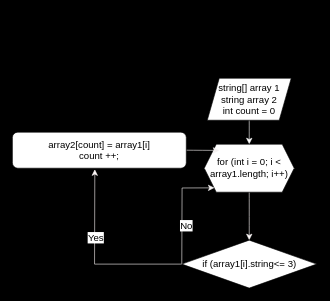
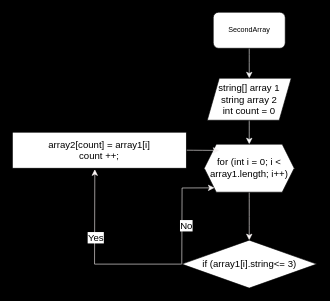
  <mxCell id="0" />
  <mxCell id="1" parent="0" />
+ <mxCell id="2" style="edgeStyle=none;curved=1;rounded=0;orthogonalLoop=1;jettySize=auto;html=1;exitX=0.5;exitY=1;exitDx=0;exitDy=0;entryX=0.5;entryY=0;entryDx=0;entryDy=0;fontSize=12;startSize=8;endSize=8;strokeColor=#f7f7f7;" parent="1" source="3" target="5" edge="1"><mxGeometry relative="1" as="geometry" /></mxCell>
+ <mxCell id="3" value="SecondArray" style="rounded=1;whiteSpace=wrap;html=1;gradientColor=none;fillColor=#ffffff;" parent="1" vertex="1"><mxGeometry x="355" y="20" width="120" height="60" as="geometry" /></mxCell>
  <mxCell id="4" style="edgeStyle=none;curved=1;rounded=0;orthogonalLoop=1;jettySize=auto;html=1;exitX=0.5;exitY=1;exitDx=0;exitDy=0;entryX=0.5;entryY=0;entryDx=0;entryDy=0;fontSize=12;startSize=8;endSize=8;strokeColor=#ffffff;" parent="1" source="5" target="8" edge="1"><mxGeometry relative="1" as="geometry" /></mxCell>
  <mxCell id="5" value="string[] array 1&lt;br&gt;string array 2&lt;br&gt;int count = 0" style="shape=parallelogram;perimeter=parallelogramPerimeter;whiteSpace=wrap;html=1;fixedSize=1;fontSize=16;" parent="1" vertex="1"><mxGeometry x="345" y="130" width="140" height="70" as="geometry" /></mxCell>
  <mxCell id="6" style="edgeStyle=none;curved=1;rounded=0;orthogonalLoop=1;jettySize=auto;html=1;exitX=0.5;exitY=1;exitDx=0;exitDy=0;fontSize=12;startSize=8;endSize=8;" parent="1" source="8" target="13" edge="1"><mxGeometry relative="1" as="geometry" /></mxCell>
  <mxCell id="7" style="edgeStyle=none;curved=1;rounded=0;orthogonalLoop=1;jettySize=auto;html=1;exitX=0.5;exitY=1;exitDx=0;exitDy=0;entryX=0.5;entryY=0;entryDx=0;entryDy=0;fontSize=12;startSize=8;endSize=8;strokeColor=#fffafa;" parent="1" source="8" target="13" edge="1"><mxGeometry relative="1" as="geometry" /></mxCell>
  <mxCell id="8" value="for (int i = 0; i &amp;lt; array1.length; i++)" style="shape=hexagon;perimeter=hexagonPerimeter2;whiteSpace=wrap;html=1;fixedSize=1;fontSize=16;" parent="1" vertex="1"><mxGeometry x="340" y="240" width="150" height="80" as="geometry" /></mxCell>
  <mxCell id="9" style="edgeStyle=none;rounded=0;orthogonalLoop=1;jettySize=auto;html=1;exitX=0;exitY=0.5;exitDx=0;exitDy=0;entryX=0.474;entryY=1.033;entryDx=0;entryDy=0;entryPerimeter=0;fontSize=12;startSize=8;endSize=8;strokeColor=#fdf7f7;" parent="1" source="13" target="15" edge="1"><mxGeometry relative="1" as="geometry"><Array as="points"><mxPoint x="157" y="440" /></Array></mxGeometry></mxCell>
  <mxCell id="10" value="Yes" style="edgeLabel;html=1;align=center;verticalAlign=middle;resizable=0;points=[];fontSize=16;" parent="9" vertex="1" connectable="0"><mxGeometry x="0.253" y="-1" relative="1" as="geometry"><mxPoint as="offset" /></mxGeometry></mxCell>
  <mxCell id="11" style="edgeStyle=none;rounded=0;orthogonalLoop=1;jettySize=auto;html=1;exitX=0;exitY=0.5;exitDx=0;exitDy=0;fontSize=12;startSize=8;endSize=8;entryX=0.113;entryY=0.91;entryDx=0;entryDy=0;strokeColor=#fbf9f9;entryPerimeter=0;" parent="1" source="13" target="8" edge="1"><mxGeometry relative="1" as="geometry"><Array as="points"><mxPoint x="303" y="313" /></Array></mxGeometry></mxCell>
  <mxCell id="12" value="No" style="edgeLabel;html=1;align=center;verticalAlign=middle;resizable=0;points=[];fontSize=16;" parent="11" vertex="1" connectable="0"><mxGeometry x="-0.283" y="-7" relative="1" as="geometry"><mxPoint as="offset" /></mxGeometry></mxCell>
  <mxCell id="13" value="if (array1[i].string&amp;lt;= 3)" style="rhombus;whiteSpace=wrap;html=1;fontSize=16;" parent="1" vertex="1"><mxGeometry x="302.5" y="400" width="225" height="80" as="geometry" /></mxCell>
  <mxCell id="14" style="edgeStyle=none;curved=1;rounded=0;orthogonalLoop=1;jettySize=auto;html=1;exitX=1;exitY=0.5;exitDx=0;exitDy=0;entryX=0.167;entryY=0.13;entryDx=0;entryDy=0;entryPerimeter=0;fontSize=12;startSize=8;endSize=8;strokeColor=#f4f0f0;" parent="1" source="15" target="8" edge="1"><mxGeometry relative="1" as="geometry" /></mxCell>
- <mxCell id="15" value="array2[count] = array1[i]&lt;br&gt;count ++;" style="whiteSpace=wrap;html=1;fontSize=16;rounded=1;" parent="1" vertex="1"><mxGeometry x="20" y="220" width="290" height="60" as="geometry" /></mxCell>
+ <mxCell id="15" value="array2[count] = array1[i]&lt;br&gt;count ++;" style="rounded=0;whiteSpace=wrap;html=1;fontSize=16;" parent="1" vertex="1"><mxGeometry x="20" y="220" width="290" height="60" as="geometry" /></mxCell>
